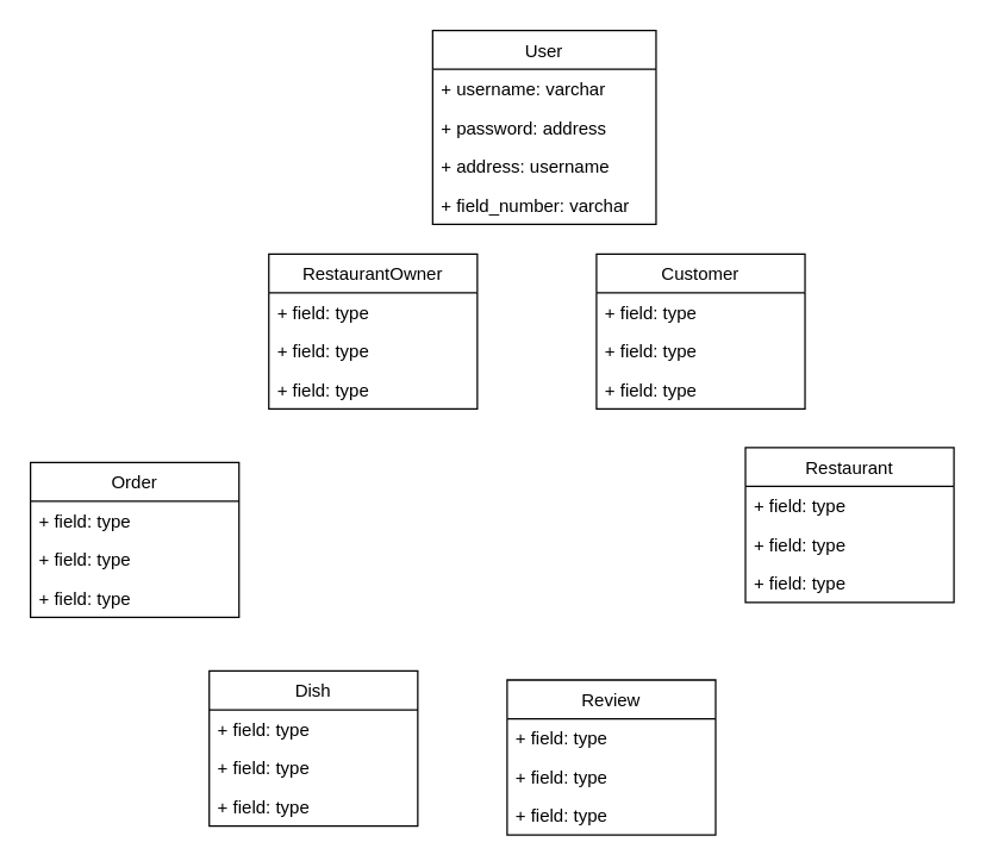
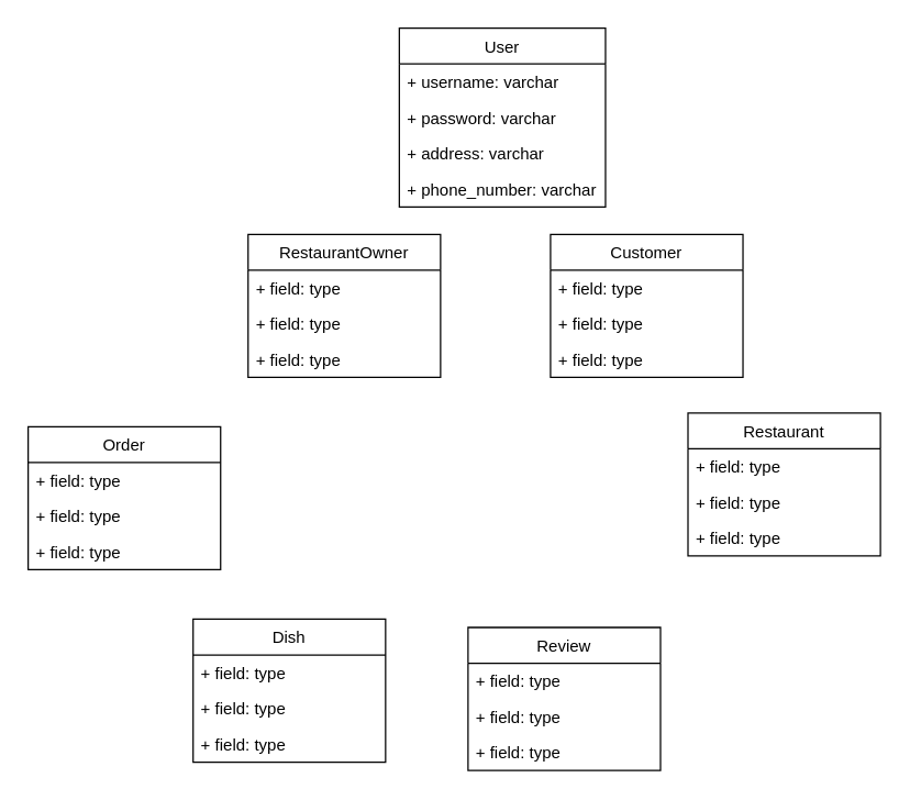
  <mxCell id="0" />
  <mxCell id="1" parent="0" />
  <mxCell id="2" value="User" style="swimlane;fontStyle=0;childLayout=stackLayout;horizontal=1;startSize=26;fillColor=none;horizontalStack=0;resizeParent=1;resizeParentMax=0;resizeLast=0;collapsible=1;marginBottom=0;" vertex="1" parent="1"><mxGeometry x="290" y="20" width="150" height="130" as="geometry" /></mxCell>
  <mxCell id="3" value="+ username: varchar " style="text;strokeColor=none;fillColor=none;align=left;verticalAlign=top;spacingLeft=4;spacingRight=4;overflow=hidden;rotatable=0;points=[[0,0.5],[1,0.5]];portConstraint=eastwest;" vertex="1" parent="2"><mxGeometry y="26" width="150" height="26" as="geometry" /></mxCell>
- <mxCell id="4" value="+ password: address" style="text;strokeColor=none;fillColor=none;align=left;verticalAlign=top;spacingLeft=4;spacingRight=4;overflow=hidden;rotatable=0;points=[[0,0.5],[1,0.5]];portConstraint=eastwest;" vertex="1" parent="2"><mxGeometry y="52" width="150" height="26" as="geometry" /></mxCell>
- <mxCell id="5" value="+ address: username" style="text;strokeColor=none;fillColor=none;align=left;verticalAlign=top;spacingLeft=4;spacingRight=4;overflow=hidden;rotatable=0;points=[[0,0.5],[1,0.5]];portConstraint=eastwest;" vertex="1" parent="2"><mxGeometry y="78" width="150" height="26" as="geometry" /></mxCell>
- <mxCell id="6" value="+ field_number: varchar" style="text;strokeColor=none;fillColor=none;align=left;verticalAlign=top;spacingLeft=4;spacingRight=4;overflow=hidden;rotatable=0;points=[[0,0.5],[1,0.5]];portConstraint=eastwest;" vertex="1" parent="2"><mxGeometry y="104" width="150" height="26" as="geometry" /></mxCell>
+ <mxCell id="4" value="+ password: varchar" style="text;strokeColor=none;fillColor=none;align=left;verticalAlign=top;spacingLeft=4;spacingRight=4;overflow=hidden;rotatable=0;points=[[0,0.5],[1,0.5]];portConstraint=eastwest;" vertex="1" parent="2"><mxGeometry y="52" width="150" height="26" as="geometry" /></mxCell>
+ <mxCell id="5" value="+ address: varchar" style="text;strokeColor=none;fillColor=none;align=left;verticalAlign=top;spacingLeft=4;spacingRight=4;overflow=hidden;rotatable=0;points=[[0,0.5],[1,0.5]];portConstraint=eastwest;" vertex="1" parent="2"><mxGeometry y="78" width="150" height="26" as="geometry" /></mxCell>
+ <mxCell id="6" value="+ phone_number: varchar" style="text;strokeColor=none;fillColor=none;align=left;verticalAlign=top;spacingLeft=4;spacingRight=4;overflow=hidden;rotatable=0;points=[[0,0.5],[1,0.5]];portConstraint=eastwest;" vertex="1" parent="2"><mxGeometry y="104" width="150" height="26" as="geometry" /></mxCell>
  <mxCell id="7" value="RestaurantOwner" style="swimlane;fontStyle=0;childLayout=stackLayout;horizontal=1;startSize=26;fillColor=none;horizontalStack=0;resizeParent=1;resizeParentMax=0;resizeLast=0;collapsible=1;marginBottom=0;" vertex="1" parent="1"><mxGeometry x="180" y="170" width="140" height="104" as="geometry" /></mxCell>
  <mxCell id="8" value="+ field: type" style="text;strokeColor=none;fillColor=none;align=left;verticalAlign=top;spacingLeft=4;spacingRight=4;overflow=hidden;rotatable=0;points=[[0,0.5],[1,0.5]];portConstraint=eastwest;" vertex="1" parent="7"><mxGeometry y="26" width="140" height="26" as="geometry" /></mxCell>
  <mxCell id="9" value="+ field: type" style="text;strokeColor=none;fillColor=none;align=left;verticalAlign=top;spacingLeft=4;spacingRight=4;overflow=hidden;rotatable=0;points=[[0,0.5],[1,0.5]];portConstraint=eastwest;" vertex="1" parent="7"><mxGeometry y="52" width="140" height="26" as="geometry" /></mxCell>
  <mxCell id="10" value="+ field: type" style="text;strokeColor=none;fillColor=none;align=left;verticalAlign=top;spacingLeft=4;spacingRight=4;overflow=hidden;rotatable=0;points=[[0,0.5],[1,0.5]];portConstraint=eastwest;" vertex="1" parent="7"><mxGeometry y="78" width="140" height="26" as="geometry" /></mxCell>
  <mxCell id="11" value="Customer" style="swimlane;fontStyle=0;childLayout=stackLayout;horizontal=1;startSize=26;fillColor=none;horizontalStack=0;resizeParent=1;resizeParentMax=0;resizeLast=0;collapsible=1;marginBottom=0;" vertex="1" parent="1"><mxGeometry x="400" y="170" width="140" height="104" as="geometry" /></mxCell>
  <mxCell id="12" value="+ field: type" style="text;strokeColor=none;fillColor=none;align=left;verticalAlign=top;spacingLeft=4;spacingRight=4;overflow=hidden;rotatable=0;points=[[0,0.5],[1,0.5]];portConstraint=eastwest;" vertex="1" parent="11"><mxGeometry y="26" width="140" height="26" as="geometry" /></mxCell>
  <mxCell id="13" value="+ field: type" style="text;strokeColor=none;fillColor=none;align=left;verticalAlign=top;spacingLeft=4;spacingRight=4;overflow=hidden;rotatable=0;points=[[0,0.5],[1,0.5]];portConstraint=eastwest;" vertex="1" parent="11"><mxGeometry y="52" width="140" height="26" as="geometry" /></mxCell>
  <mxCell id="14" value="+ field: type" style="text;strokeColor=none;fillColor=none;align=left;verticalAlign=top;spacingLeft=4;spacingRight=4;overflow=hidden;rotatable=0;points=[[0,0.5],[1,0.5]];portConstraint=eastwest;" vertex="1" parent="11"><mxGeometry y="78" width="140" height="26" as="geometry" /></mxCell>
  <mxCell id="15" value="Review" style="swimlane;fontStyle=0;childLayout=stackLayout;horizontal=1;startSize=26;fillColor=none;horizontalStack=0;resizeParent=1;resizeParentMax=0;resizeLast=0;collapsible=1;marginBottom=0;" vertex="1" parent="1"><mxGeometry x="340" y="456" width="140" height="104" as="geometry" /></mxCell>
  <mxCell id="16" value="+ field: type" style="text;strokeColor=none;fillColor=none;align=left;verticalAlign=top;spacingLeft=4;spacingRight=4;overflow=hidden;rotatable=0;points=[[0,0.5],[1,0.5]];portConstraint=eastwest;" vertex="1" parent="15"><mxGeometry y="26" width="140" height="26" as="geometry" /></mxCell>
  <mxCell id="17" value="+ field: type" style="text;strokeColor=none;fillColor=none;align=left;verticalAlign=top;spacingLeft=4;spacingRight=4;overflow=hidden;rotatable=0;points=[[0,0.5],[1,0.5]];portConstraint=eastwest;" vertex="1" parent="15"><mxGeometry y="52" width="140" height="26" as="geometry" /></mxCell>
  <mxCell id="18" value="+ field: type" style="text;strokeColor=none;fillColor=none;align=left;verticalAlign=top;spacingLeft=4;spacingRight=4;overflow=hidden;rotatable=0;points=[[0,0.5],[1,0.5]];portConstraint=eastwest;" vertex="1" parent="15"><mxGeometry y="78" width="140" height="26" as="geometry" /></mxCell>
  <mxCell id="19" value="Dish" style="swimlane;fontStyle=0;childLayout=stackLayout;horizontal=1;startSize=26;fillColor=none;horizontalStack=0;resizeParent=1;resizeParentMax=0;resizeLast=0;collapsible=1;marginBottom=0;" vertex="1" parent="1"><mxGeometry x="140" y="450" width="140" height="104" as="geometry" /></mxCell>
  <mxCell id="20" value="+ field: type" style="text;strokeColor=none;fillColor=none;align=left;verticalAlign=top;spacingLeft=4;spacingRight=4;overflow=hidden;rotatable=0;points=[[0,0.5],[1,0.5]];portConstraint=eastwest;" vertex="1" parent="19"><mxGeometry y="26" width="140" height="26" as="geometry" /></mxCell>
  <mxCell id="21" value="+ field: type" style="text;strokeColor=none;fillColor=none;align=left;verticalAlign=top;spacingLeft=4;spacingRight=4;overflow=hidden;rotatable=0;points=[[0,0.5],[1,0.5]];portConstraint=eastwest;" vertex="1" parent="19"><mxGeometry y="52" width="140" height="26" as="geometry" /></mxCell>
  <mxCell id="22" value="+ field: type" style="text;strokeColor=none;fillColor=none;align=left;verticalAlign=top;spacingLeft=4;spacingRight=4;overflow=hidden;rotatable=0;points=[[0,0.5],[1,0.5]];portConstraint=eastwest;" vertex="1" parent="19"><mxGeometry y="78" width="140" height="26" as="geometry" /></mxCell>
  <mxCell id="23" value="Order" style="swimlane;fontStyle=0;childLayout=stackLayout;horizontal=1;startSize=26;fillColor=none;horizontalStack=0;resizeParent=1;resizeParentMax=0;resizeLast=0;collapsible=1;marginBottom=0;" vertex="1" parent="1"><mxGeometry x="20" y="310" width="140" height="104" as="geometry" /></mxCell>
  <mxCell id="24" value="+ field: type" style="text;strokeColor=none;fillColor=none;align=left;verticalAlign=top;spacingLeft=4;spacingRight=4;overflow=hidden;rotatable=0;points=[[0,0.5],[1,0.5]];portConstraint=eastwest;" vertex="1" parent="23"><mxGeometry y="26" width="140" height="26" as="geometry" /></mxCell>
  <mxCell id="25" value="+ field: type" style="text;strokeColor=none;fillColor=none;align=left;verticalAlign=top;spacingLeft=4;spacingRight=4;overflow=hidden;rotatable=0;points=[[0,0.5],[1,0.5]];portConstraint=eastwest;" vertex="1" parent="23"><mxGeometry y="52" width="140" height="26" as="geometry" /></mxCell>
  <mxCell id="26" value="+ field: type" style="text;strokeColor=none;fillColor=none;align=left;verticalAlign=top;spacingLeft=4;spacingRight=4;overflow=hidden;rotatable=0;points=[[0,0.5],[1,0.5]];portConstraint=eastwest;" vertex="1" parent="23"><mxGeometry y="78" width="140" height="26" as="geometry" /></mxCell>
  <mxCell id="27" value="Restaurant" style="swimlane;fontStyle=0;childLayout=stackLayout;horizontal=1;startSize=26;fillColor=none;horizontalStack=0;resizeParent=1;resizeParentMax=0;resizeLast=0;collapsible=1;marginBottom=0;" vertex="1" parent="1"><mxGeometry x="500" y="300" width="140" height="104" as="geometry" /></mxCell>
  <mxCell id="28" value="+ field: type" style="text;strokeColor=none;fillColor=none;align=left;verticalAlign=top;spacingLeft=4;spacingRight=4;overflow=hidden;rotatable=0;points=[[0,0.5],[1,0.5]];portConstraint=eastwest;" vertex="1" parent="27"><mxGeometry y="26" width="140" height="26" as="geometry" /></mxCell>
  <mxCell id="29" value="+ field: type" style="text;strokeColor=none;fillColor=none;align=left;verticalAlign=top;spacingLeft=4;spacingRight=4;overflow=hidden;rotatable=0;points=[[0,0.5],[1,0.5]];portConstraint=eastwest;" vertex="1" parent="27"><mxGeometry y="52" width="140" height="26" as="geometry" /></mxCell>
  <mxCell id="30" value="+ field: type" style="text;strokeColor=none;fillColor=none;align=left;verticalAlign=top;spacingLeft=4;spacingRight=4;overflow=hidden;rotatable=0;points=[[0,0.5],[1,0.5]];portConstraint=eastwest;" vertex="1" parent="27"><mxGeometry y="78" width="140" height="26" as="geometry" /></mxCell>
